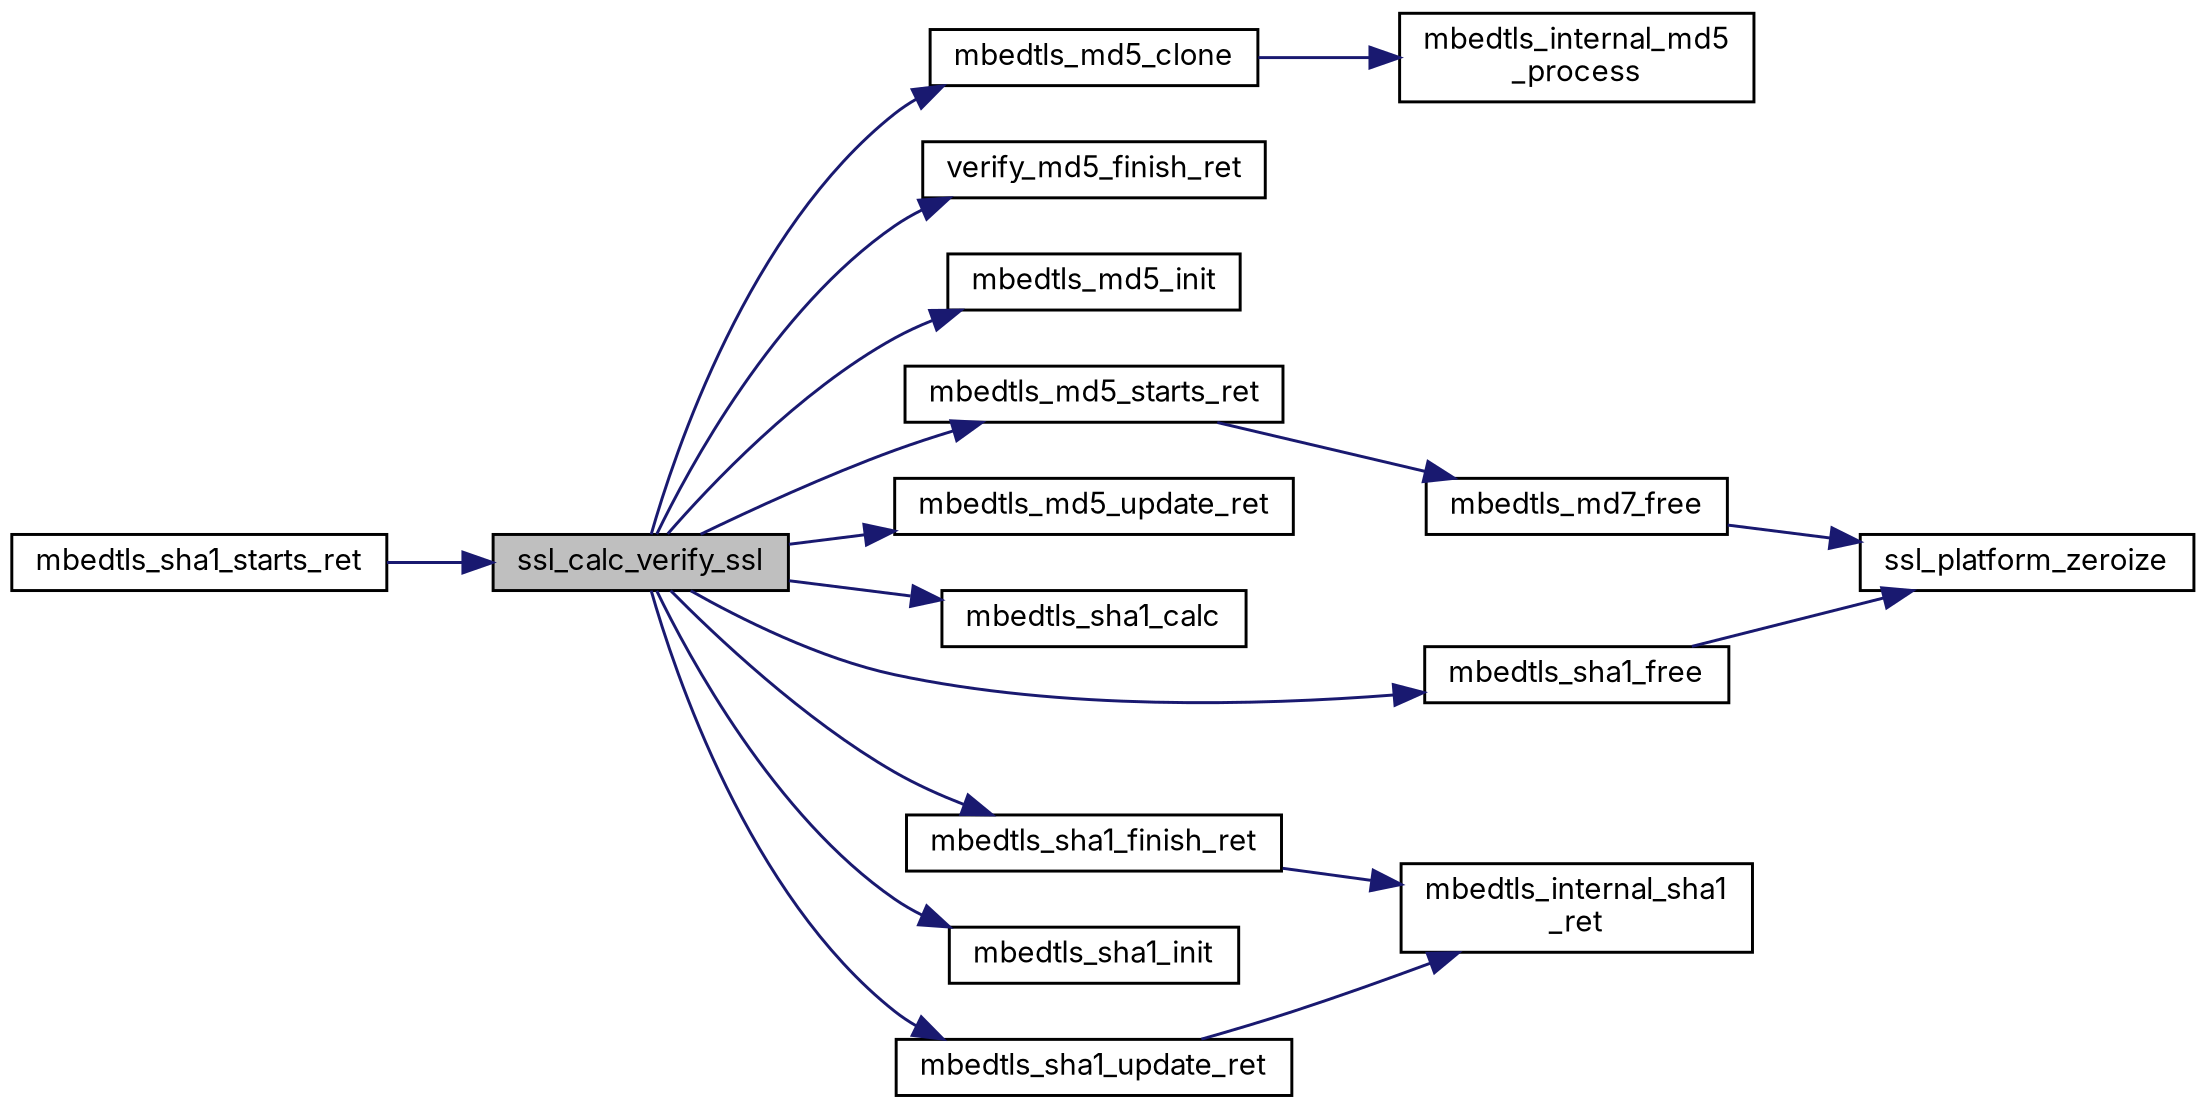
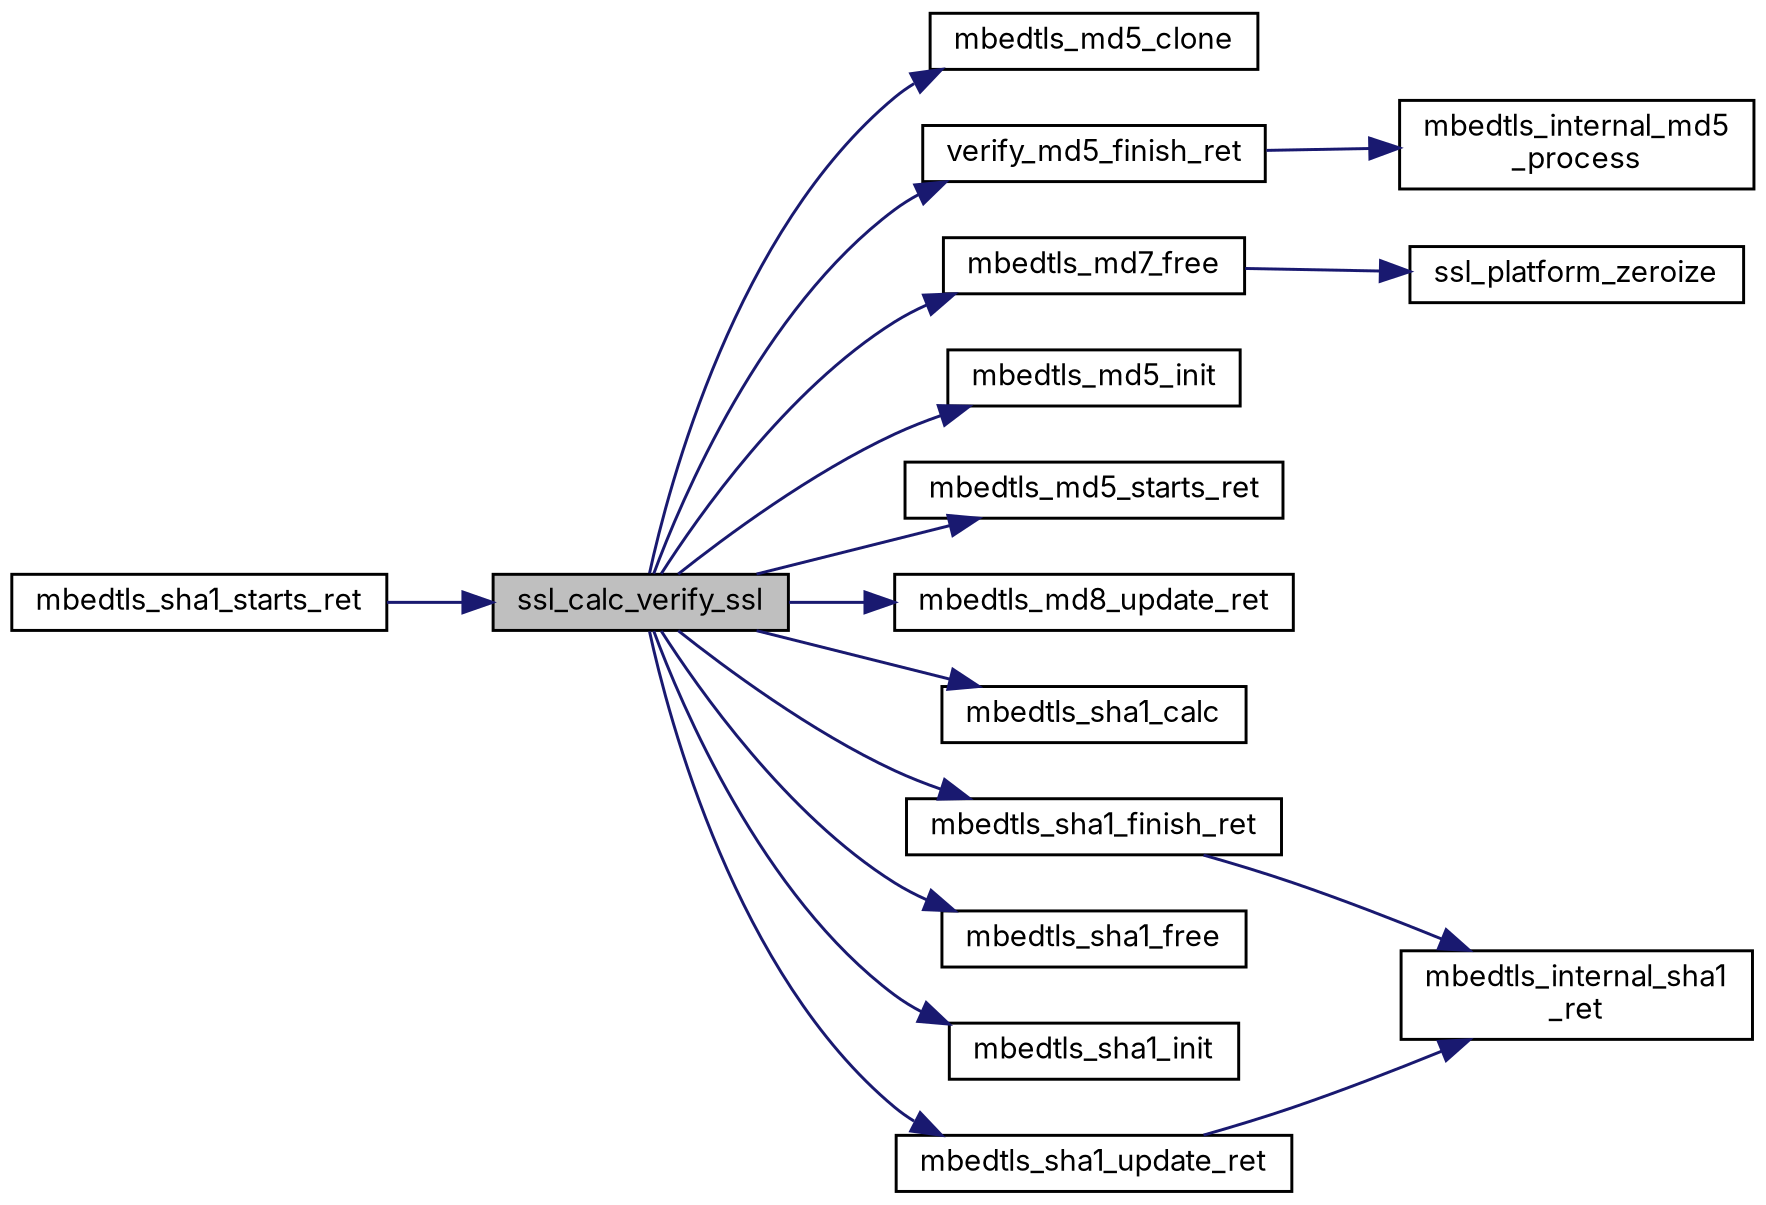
  digraph {
    fontname=Inter
    rankdir=LR
    node [color=black fillcolor=white fontname=Inter fontsize=10 shape=record style=filled]
    edge [color=midnightblue fontname=Inter fontsize=10 labelfontname=Helvetica labelfontsize=10 style=solid]
    n1 [fillcolor=grey75 fontcolor=black height=0.2 label=ssl_calc_verify_ssl width=0.4]
    n2 [height=0.2 label=mbedtls_md5_clone width=0.4]
    n3 [height=0.2 label=verify_md5_finish_ret width=0.4]
    n4 [height=0.2 label=mbedtls_md7_free width=0.4]
    n5 [height=0.2 label=mbedtls_md5_init width=0.4]
    n6 [height=0.2 label=mbedtls_md5_starts_ret width=0.4]
-   n7 [height=0.2 label=mbedtls_md5_update_ret width=0.4]
+   n7 [height=0.2 label=mbedtls_md8_update_ret width=0.4]
    n8 [height=0.2 label=mbedtls_sha1_calc width=0.4]
    n9 [height=0.2 label=mbedtls_sha1_finish_ret width=0.4]
    n10 [height=0.2 label=mbedtls_sha1_free width=0.4]
    n11 [height=0.2 label=mbedtls_sha1_init width=0.4]
    n12 [height=0.2 label=mbedtls_sha1_update_ret width=0.4]
    n13 [height=0.2 label="mbedtls_internal_md5\l_process" width=0.4]
    n14 [height=0.2 label=ssl_platform_zeroize width=0.4]
    n15 [height=0.2 label="mbedtls_internal_sha1\l_ret" width=0.4]
    n16 [height=0.2 label=mbedtls_sha1_starts_ret width=0.4]
    n1 -> n2
    n1 -> n3
-   n6 -> n4
+   n1 -> n4
    n1 -> n5
    n1 -> n6
    n1 -> n7
    n1 -> n8
    n1 -> n9
    n1 -> n10
    n1 -> n11
    n1 -> n12
-   n2 -> n13
+   n3 -> n13
    n4 -> n14
    n9 -> n15
-   n10 -> n14
    n12 -> n15
    n16 -> n1
  }
